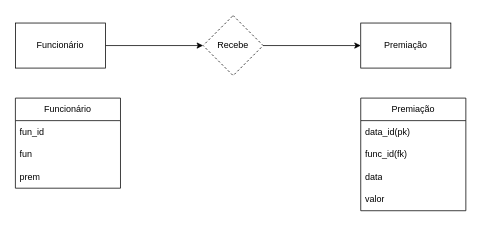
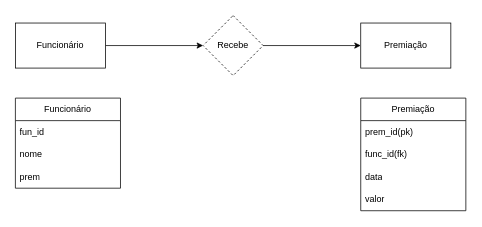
  <mxCell id="0" />
  <mxCell id="1" parent="0" />
  <mxCell id="2" style="edgeStyle=orthogonalEdgeStyle;rounded=0;orthogonalLoop=1;jettySize=auto;html=1;exitX=1;exitY=0.5;exitDx=0;exitDy=0;entryX=0;entryY=0.5;entryDx=0;entryDy=0;" edge="1" parent="1" source="3" target="9"><mxGeometry relative="1" as="geometry" /></mxCell>
  <mxCell id="3" value="Funcionário" style="rounded=0;whiteSpace=wrap;html=1;" vertex="1" parent="1"><mxGeometry x="20" y="30" width="120" height="60" as="geometry" /></mxCell>
  <mxCell id="4" value="Funcionário" style="swimlane;fontStyle=0;childLayout=stackLayout;horizontal=1;startSize=30;horizontalStack=0;resizeParent=1;resizeParentMax=0;resizeLast=0;collapsible=1;marginBottom=0;whiteSpace=wrap;html=1;" vertex="1" parent="1"><mxGeometry x="20" y="130" width="140" height="120" as="geometry" /></mxCell>
  <mxCell id="5" value="fun_id" style="text;strokeColor=none;fillColor=none;align=left;verticalAlign=middle;spacingLeft=4;spacingRight=4;overflow=hidden;points=[[0,0.5],[1,0.5]];portConstraint=eastwest;rotatable=0;whiteSpace=wrap;html=1;" vertex="1" parent="4"><mxGeometry y="30" width="140" height="30" as="geometry" /></mxCell>
- <mxCell id="6" value="fun" style="text;strokeColor=none;fillColor=none;align=left;verticalAlign=middle;spacingLeft=4;spacingRight=4;overflow=hidden;points=[[0,0.5],[1,0.5]];portConstraint=eastwest;rotatable=0;whiteSpace=wrap;html=1;" vertex="1" parent="4"><mxGeometry y="60" width="140" height="30" as="geometry" /></mxCell>
+ <mxCell id="6" value="nome" style="text;strokeColor=none;fillColor=none;align=left;verticalAlign=middle;spacingLeft=4;spacingRight=4;overflow=hidden;points=[[0,0.5],[1,0.5]];portConstraint=eastwest;rotatable=0;whiteSpace=wrap;html=1;" vertex="1" parent="4"><mxGeometry y="60" width="140" height="30" as="geometry" /></mxCell>
  <mxCell id="7" value="prem" style="text;strokeColor=none;fillColor=none;align=left;verticalAlign=middle;spacingLeft=4;spacingRight=4;overflow=hidden;points=[[0,0.5],[1,0.5]];portConstraint=eastwest;rotatable=0;whiteSpace=wrap;html=1;" vertex="1" parent="4"><mxGeometry y="90" width="140" height="30" as="geometry" /></mxCell>
  <mxCell id="8" style="edgeStyle=orthogonalEdgeStyle;rounded=0;orthogonalLoop=1;jettySize=auto;html=1;exitX=1;exitY=0.5;exitDx=0;exitDy=0;" edge="1" parent="1" source="9" target="10"><mxGeometry relative="1" as="geometry" /></mxCell>
  <mxCell id="9" value="Recebe" style="rhombus;whiteSpace=wrap;html=1;dashed=1;" vertex="1" parent="1"><mxGeometry x="270" y="20" width="80" height="80" as="geometry" /></mxCell>
  <mxCell id="10" value="Premiação" style="rounded=0;whiteSpace=wrap;html=1;" vertex="1" parent="1"><mxGeometry x="480" y="30" width="120" height="60" as="geometry" /></mxCell>
  <mxCell id="11" value="Premiação" style="swimlane;fontStyle=0;childLayout=stackLayout;horizontal=1;startSize=30;horizontalStack=0;resizeParent=1;resizeParentMax=0;resizeLast=0;collapsible=1;marginBottom=0;whiteSpace=wrap;html=1;" vertex="1" parent="1"><mxGeometry x="480" y="130" width="140" height="150" as="geometry" /></mxCell>
- <mxCell id="12" value="data_id(pk)" style="text;strokeColor=none;fillColor=none;align=left;verticalAlign=middle;spacingLeft=4;spacingRight=4;overflow=hidden;points=[[0,0.5],[1,0.5]];portConstraint=eastwest;rotatable=0;whiteSpace=wrap;html=1;" vertex="1" parent="11"><mxGeometry y="30" width="140" height="30" as="geometry" /></mxCell>
+ <mxCell id="12" value="prem_id(pk)" style="text;strokeColor=none;fillColor=none;align=left;verticalAlign=middle;spacingLeft=4;spacingRight=4;overflow=hidden;points=[[0,0.5],[1,0.5]];portConstraint=eastwest;rotatable=0;whiteSpace=wrap;html=1;" vertex="1" parent="11"><mxGeometry y="30" width="140" height="30" as="geometry" /></mxCell>
  <mxCell id="13" value="func_id(fk)" style="text;strokeColor=none;fillColor=none;align=left;verticalAlign=middle;spacingLeft=4;spacingRight=4;overflow=hidden;points=[[0,0.5],[1,0.5]];portConstraint=eastwest;rotatable=0;whiteSpace=wrap;html=1;" vertex="1" parent="11"><mxGeometry y="60" width="140" height="30" as="geometry" /></mxCell>
  <mxCell id="14" value="data" style="text;strokeColor=none;fillColor=none;align=left;verticalAlign=middle;spacingLeft=4;spacingRight=4;overflow=hidden;points=[[0,0.5],[1,0.5]];portConstraint=eastwest;rotatable=0;whiteSpace=wrap;html=1;" vertex="1" parent="11"><mxGeometry y="90" width="140" height="30" as="geometry" /></mxCell>
  <mxCell id="15" value="valor" style="text;strokeColor=none;fillColor=none;align=left;verticalAlign=middle;spacingLeft=4;spacingRight=4;overflow=hidden;points=[[0,0.5],[1,0.5]];portConstraint=eastwest;rotatable=0;whiteSpace=wrap;html=1;" vertex="1" parent="11"><mxGeometry y="120" width="140" height="30" as="geometry" /></mxCell>
